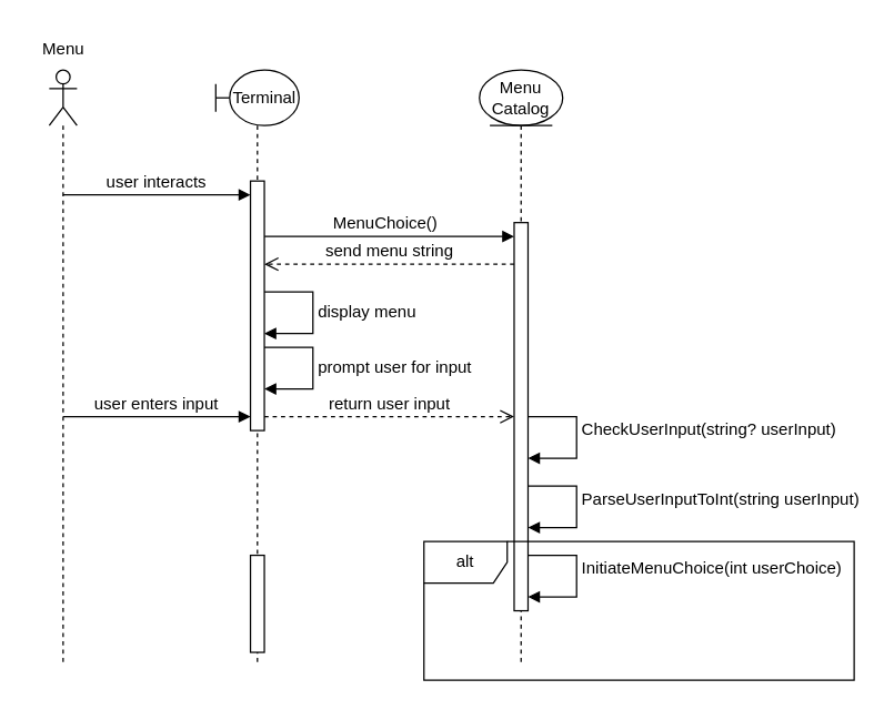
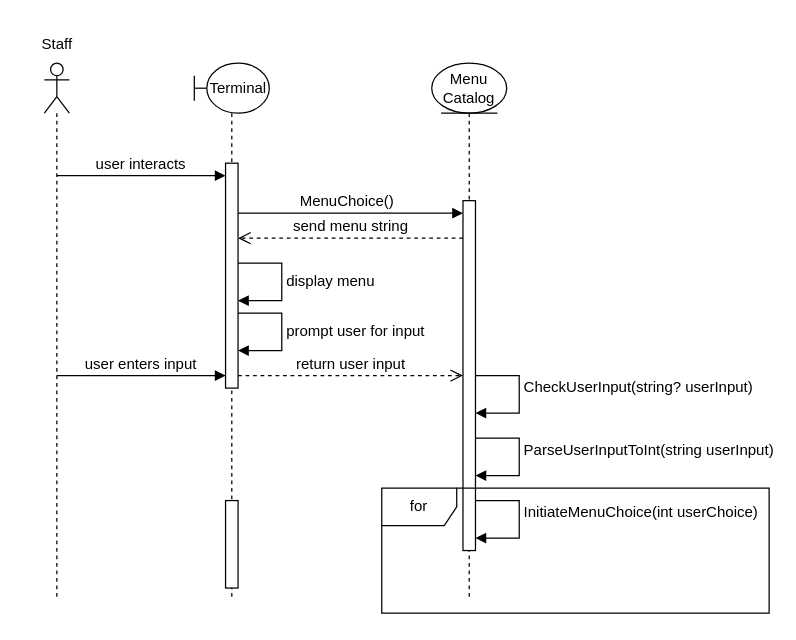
  <mxCell id="0" />
  <mxCell id="1" parent="0" />
  <mxCell id="2" value="&lt;font style=&quot;font-size: 12px;&quot;&gt;user interacts&lt;/font&gt;" style="html=1;verticalAlign=bottom;endArrow=block;edgeStyle=elbowEdgeStyle;elbow=vertical;curved=0;rounded=0;" edge="1" parent="1"><mxGeometry relative="1" as="geometry"><mxPoint x="45.024" y="140" as="sourcePoint" /><Array as="points"><mxPoint x="60.5" y="140" /><mxPoint x="350.88" y="150" /></Array><mxPoint x="180" y="140" as="targetPoint" /></mxGeometry></mxCell>
  <mxCell id="3" value="&lt;font style=&quot;font-size: 12px;&quot;&gt;MenuChoice()&lt;/font&gt;" style="html=1;verticalAlign=bottom;endArrow=block;edgeStyle=elbowEdgeStyle;elbow=vertical;curved=0;rounded=0;" edge="1" parent="1" target="13"><mxGeometry x="-0.032" relative="1" as="geometry"><mxPoint x="190" y="170" as="sourcePoint" /><Array as="points"><mxPoint x="225" y="170" /><mxPoint x="445.88" y="140" /></Array><mxPoint x="345" y="170" as="targetPoint" /><mxPoint as="offset" /></mxGeometry></mxCell>
  <mxCell id="4" value="" style="shape=umlLifeline;perimeter=lifelinePerimeter;whiteSpace=wrap;html=1;container=1;dropTarget=0;collapsible=0;recursiveResize=0;outlineConnect=0;portConstraint=eastwest;newEdgeStyle={&quot;curved&quot;:0,&quot;rounded&quot;:0};participant=umlActor;strokeColor=default;align=center;verticalAlign=middle;fontFamily=Helvetica;fontSize=12;fontColor=default;fillColor=default;" vertex="1" parent="1"><mxGeometry x="35" y="50" width="20" height="430" as="geometry" /></mxCell>
- <mxCell id="5" value="Menu" style="text;html=1;align=center;verticalAlign=middle;resizable=0;points=[];autosize=1;strokeColor=none;fillColor=none;fontFamily=Helvetica;fontSize=12;fontColor=default;" vertex="1" parent="1"><mxGeometry x="20" y="20" width="50" height="30" as="geometry" /></mxCell>
+ <mxCell id="5" value="Staff" style="text;html=1;align=center;verticalAlign=middle;resizable=0;points=[];autosize=1;strokeColor=none;fillColor=none;fontFamily=Helvetica;fontSize=12;fontColor=default;" vertex="1" parent="1"><mxGeometry x="20" y="20" width="50" height="30" as="geometry" /></mxCell>
  <mxCell id="6" value="&lt;font style=&quot;font-size: 12px;&quot;&gt;user enters input&lt;/font&gt;" style="html=1;verticalAlign=bottom;endArrow=block;edgeStyle=elbowEdgeStyle;elbow=vertical;curved=0;rounded=0;" edge="1" parent="1"><mxGeometry relative="1" as="geometry"><mxPoint x="45.024" y="300" as="sourcePoint" /><Array as="points"><mxPoint x="105" y="300" /><mxPoint x="340.88" y="310" /></Array><mxPoint x="180" y="300" as="targetPoint" /></mxGeometry></mxCell>
  <mxCell id="7" value="&lt;div align=&quot;right&quot;&gt;Terminal&lt;/div&gt;" style="shape=umlLifeline;perimeter=lifelinePerimeter;whiteSpace=wrap;html=1;container=1;dropTarget=0;collapsible=0;recursiveResize=0;outlineConnect=0;portConstraint=eastwest;newEdgeStyle={&quot;curved&quot;:0,&quot;rounded&quot;:0};participant=umlBoundary;strokeColor=default;align=right;verticalAlign=middle;fontFamily=Helvetica;fontSize=12;fontColor=default;fillColor=default;" vertex="1" parent="1"><mxGeometry x="155" y="50" width="60" height="430" as="geometry" /></mxCell>
  <mxCell id="8" value="" style="html=1;points=[];perimeter=orthogonalPerimeter;outlineConnect=0;targetShapes=umlLifeline;portConstraint=eastwest;newEdgeStyle={&quot;edgeStyle&quot;:&quot;elbowEdgeStyle&quot;,&quot;elbow&quot;:&quot;vertical&quot;,&quot;curved&quot;:0,&quot;rounded&quot;:0};" vertex="1" parent="7"><mxGeometry x="25" y="80" width="10" height="180" as="geometry" /></mxCell>
  <mxCell id="9" value="display menu" style="html=1;align=left;spacingLeft=2;endArrow=block;rounded=0;edgeStyle=orthogonalEdgeStyle;curved=0;rounded=0;fontFamily=Helvetica;fontSize=12;fontColor=default;" edge="1" parent="7" source="8" target="8"><mxGeometry relative="1" as="geometry"><mxPoint x="40" y="180" as="sourcePoint" /><Array as="points"><mxPoint x="70" y="160" /><mxPoint x="70" y="190" /></Array><mxPoint x="40" y="210" as="targetPoint" /></mxGeometry></mxCell>
  <mxCell id="10" value="prompt user for input" style="html=1;align=left;spacingLeft=2;endArrow=block;rounded=0;edgeStyle=orthogonalEdgeStyle;curved=0;rounded=0;fontFamily=Helvetica;fontSize=12;fontColor=default;" edge="1" parent="7" source="8" target="8"><mxGeometry relative="1" as="geometry"><mxPoint x="45" y="170" as="sourcePoint" /><Array as="points"><mxPoint x="70" y="200" /><mxPoint x="70" y="230" /></Array><mxPoint x="45" y="200" as="targetPoint" /></mxGeometry></mxCell>
  <mxCell id="11" value="" style="html=1;points=[];perimeter=orthogonalPerimeter;outlineConnect=0;targetShapes=umlLifeline;portConstraint=eastwest;newEdgeStyle={&quot;edgeStyle&quot;:&quot;elbowEdgeStyle&quot;,&quot;elbow&quot;:&quot;vertical&quot;,&quot;curved&quot;:0,&quot;rounded&quot;:0};" vertex="1" parent="7"><mxGeometry x="25" y="350" width="10" height="70" as="geometry" /></mxCell>
  <mxCell id="12" value="Menu Catalog" style="shape=umlLifeline;perimeter=lifelinePerimeter;whiteSpace=wrap;html=1;container=1;dropTarget=0;collapsible=0;recursiveResize=0;outlineConnect=0;portConstraint=eastwest;newEdgeStyle={&quot;curved&quot;:0,&quot;rounded&quot;:0};participant=umlEntity;strokeColor=default;align=center;verticalAlign=middle;fontFamily=Helvetica;fontSize=12;fontColor=default;fillColor=default;" vertex="1" parent="1"><mxGeometry x="345" y="50" width="60" height="430" as="geometry" /></mxCell>
  <mxCell id="13" value="" style="html=1;points=[];perimeter=orthogonalPerimeter;outlineConnect=0;targetShapes=umlLifeline;portConstraint=eastwest;newEdgeStyle={&quot;edgeStyle&quot;:&quot;elbowEdgeStyle&quot;,&quot;elbow&quot;:&quot;vertical&quot;,&quot;curved&quot;:0,&quot;rounded&quot;:0};" vertex="1" parent="12"><mxGeometry x="25" y="110" width="10" height="280" as="geometry" /></mxCell>
  <mxCell id="14" value="&lt;font style=&quot;font-size: 12px;&quot;&gt;return user input&lt;/font&gt;" style="html=1;verticalAlign=bottom;endArrow=open;dashed=1;endSize=8;edgeStyle=elbowEdgeStyle;elbow=vertical;curved=0;rounded=0;" edge="1" parent="1" target="13"><mxGeometry relative="1" as="geometry"><mxPoint x="345" y="300" as="targetPoint" /><Array as="points"><mxPoint x="304.96" y="300" /></Array><mxPoint x="190" y="300" as="sourcePoint" /><mxPoint as="offset" /></mxGeometry></mxCell>
  <mxCell id="15" value="&lt;font style=&quot;font-size: 12px;&quot;&gt;InitiateMenuChoice(int userChoice)&lt;/font&gt;" style="html=1;align=left;spacingLeft=2;endArrow=block;rounded=0;edgeStyle=orthogonalEdgeStyle;curved=0;rounded=0;fontFamily=Helvetica;fontSize=12;fontColor=default;" edge="1" parent="1"><mxGeometry x="-0.1" relative="1" as="geometry"><mxPoint x="380" y="400" as="sourcePoint" /><Array as="points"><mxPoint x="415" y="400" /><mxPoint x="415" y="430" /></Array><mxPoint x="380" y="430" as="targetPoint" /><mxPoint as="offset" /></mxGeometry></mxCell>
  <mxCell id="16" value="ParseUserInputToInt(string userInput)" style="html=1;align=left;spacingLeft=2;endArrow=block;rounded=0;edgeStyle=orthogonalEdgeStyle;curved=0;rounded=0;fontFamily=Helvetica;fontSize=12;fontColor=default;" edge="1" parent="1"><mxGeometry x="-0.1" relative="1" as="geometry"><mxPoint x="380" y="350" as="sourcePoint" /><Array as="points"><mxPoint x="415" y="350" /><mxPoint x="415" y="380" /></Array><mxPoint x="380" y="380" as="targetPoint" /><mxPoint as="offset" /></mxGeometry></mxCell>
  <mxCell id="17" value="&lt;font style=&quot;font-size: 12px;&quot;&gt;send menu string&lt;/font&gt;" style="html=1;verticalAlign=bottom;endArrow=open;dashed=1;endSize=8;edgeStyle=elbowEdgeStyle;elbow=vertical;curved=0;rounded=0;" edge="1" parent="1"><mxGeometry relative="1" as="geometry"><mxPoint x="190" y="190" as="targetPoint" /><Array as="points"><mxPoint x="329.96" y="190" /></Array><mxPoint x="370" y="190" as="sourcePoint" /><mxPoint as="offset" /></mxGeometry></mxCell>
- <mxCell id="18" value="alt" style="shape=umlFrame;whiteSpace=wrap;html=1;pointerEvents=0;strokeColor=default;align=center;verticalAlign=middle;fontFamily=Helvetica;fontSize=12;fontColor=default;fillColor=default;" vertex="1" parent="1"><mxGeometry x="305" y="390" width="310" height="100" as="geometry" /></mxCell>
+ <mxCell id="18" value="for" style="shape=umlFrame;whiteSpace=wrap;html=1;pointerEvents=0;strokeColor=default;align=center;verticalAlign=middle;fontFamily=Helvetica;fontSize=12;fontColor=default;fillColor=default;" vertex="1" parent="1"><mxGeometry x="305" y="390" width="310" height="100" as="geometry" /></mxCell>
  <mxCell id="19" value="CheckUserInput(string? userInput)" style="html=1;align=left;spacingLeft=2;endArrow=block;rounded=0;edgeStyle=orthogonalEdgeStyle;curved=0;rounded=0;fontFamily=Helvetica;fontSize=12;fontColor=default;" edge="1" parent="1"><mxGeometry x="-0.1" relative="1" as="geometry"><mxPoint x="380" y="300" as="sourcePoint" /><Array as="points"><mxPoint x="415" y="300" /><mxPoint x="415" y="330" /></Array><mxPoint x="380" y="330" as="targetPoint" /><mxPoint as="offset" /></mxGeometry></mxCell>
